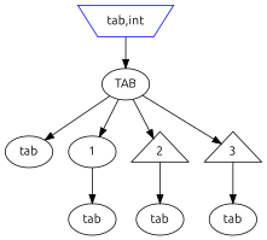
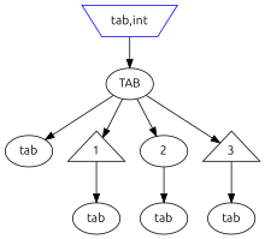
  digraph {
    fontname=Ubuntu
    node [fontname=Ubuntu]
    edge [fontname=Ubuntu]
    n1 [color=blue label="tab,int" shape=invtrapezium]
    n2 [label=TAB]
    n3 [label=tab]
-   n4 [label=1 shape=ellipse]
-   n5 [label=2 shape=triangle]
+   n4 [label=1 shape=triangle]
+   n5 [label=2 shape=ellipse]
    n6 [label=3 shape=triangle]
    n7 [label=tab]
    n8 [label=tab]
    n9 [label=tab]
    n1 -> n2
    n2 -> n3
    n2 -> n4
    n2 -> n5
    n2 -> n6
    n4 -> n7
    n5 -> n8
    n6 -> n9
  }
